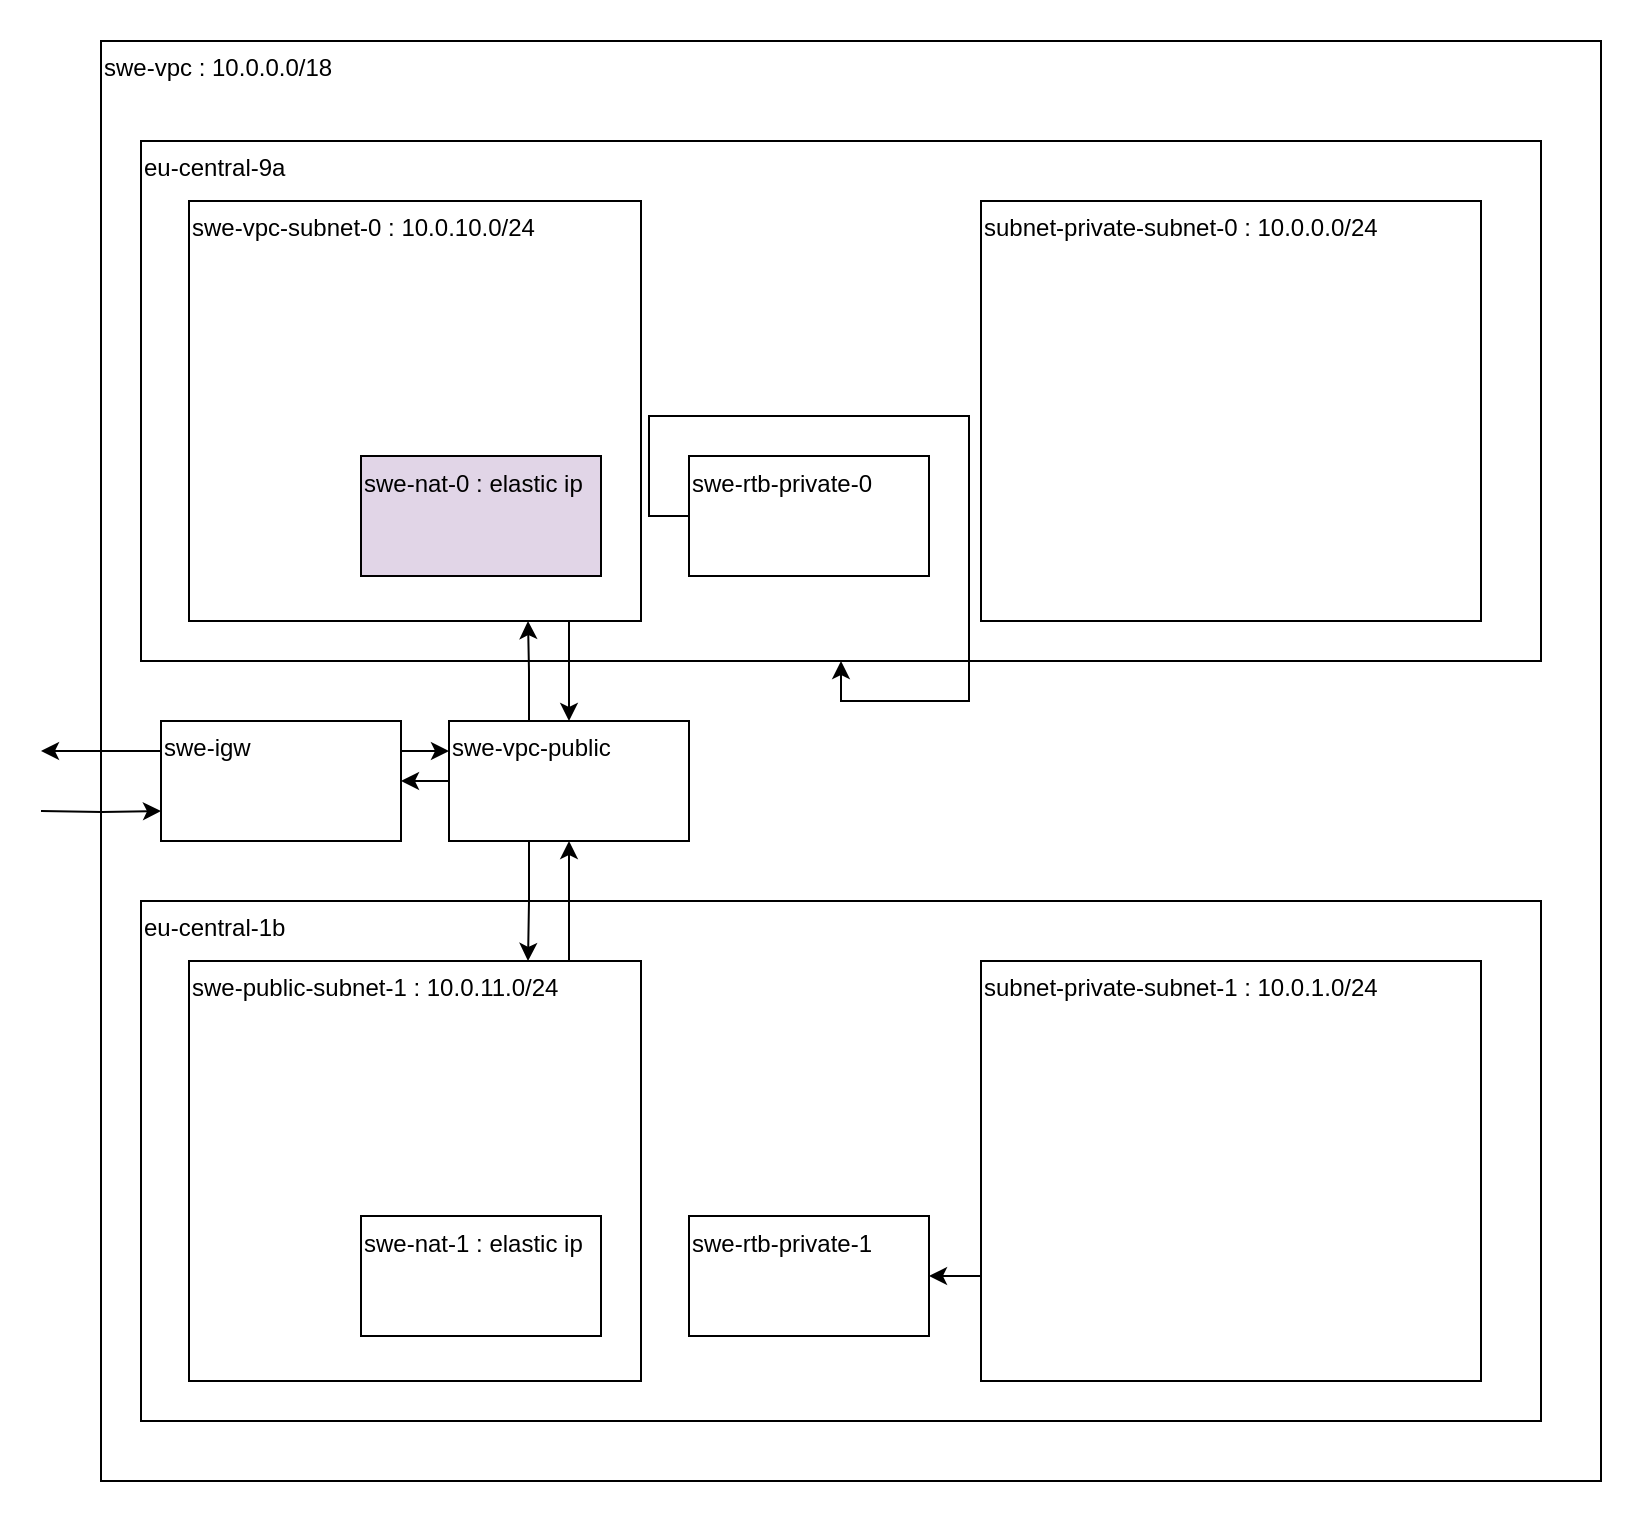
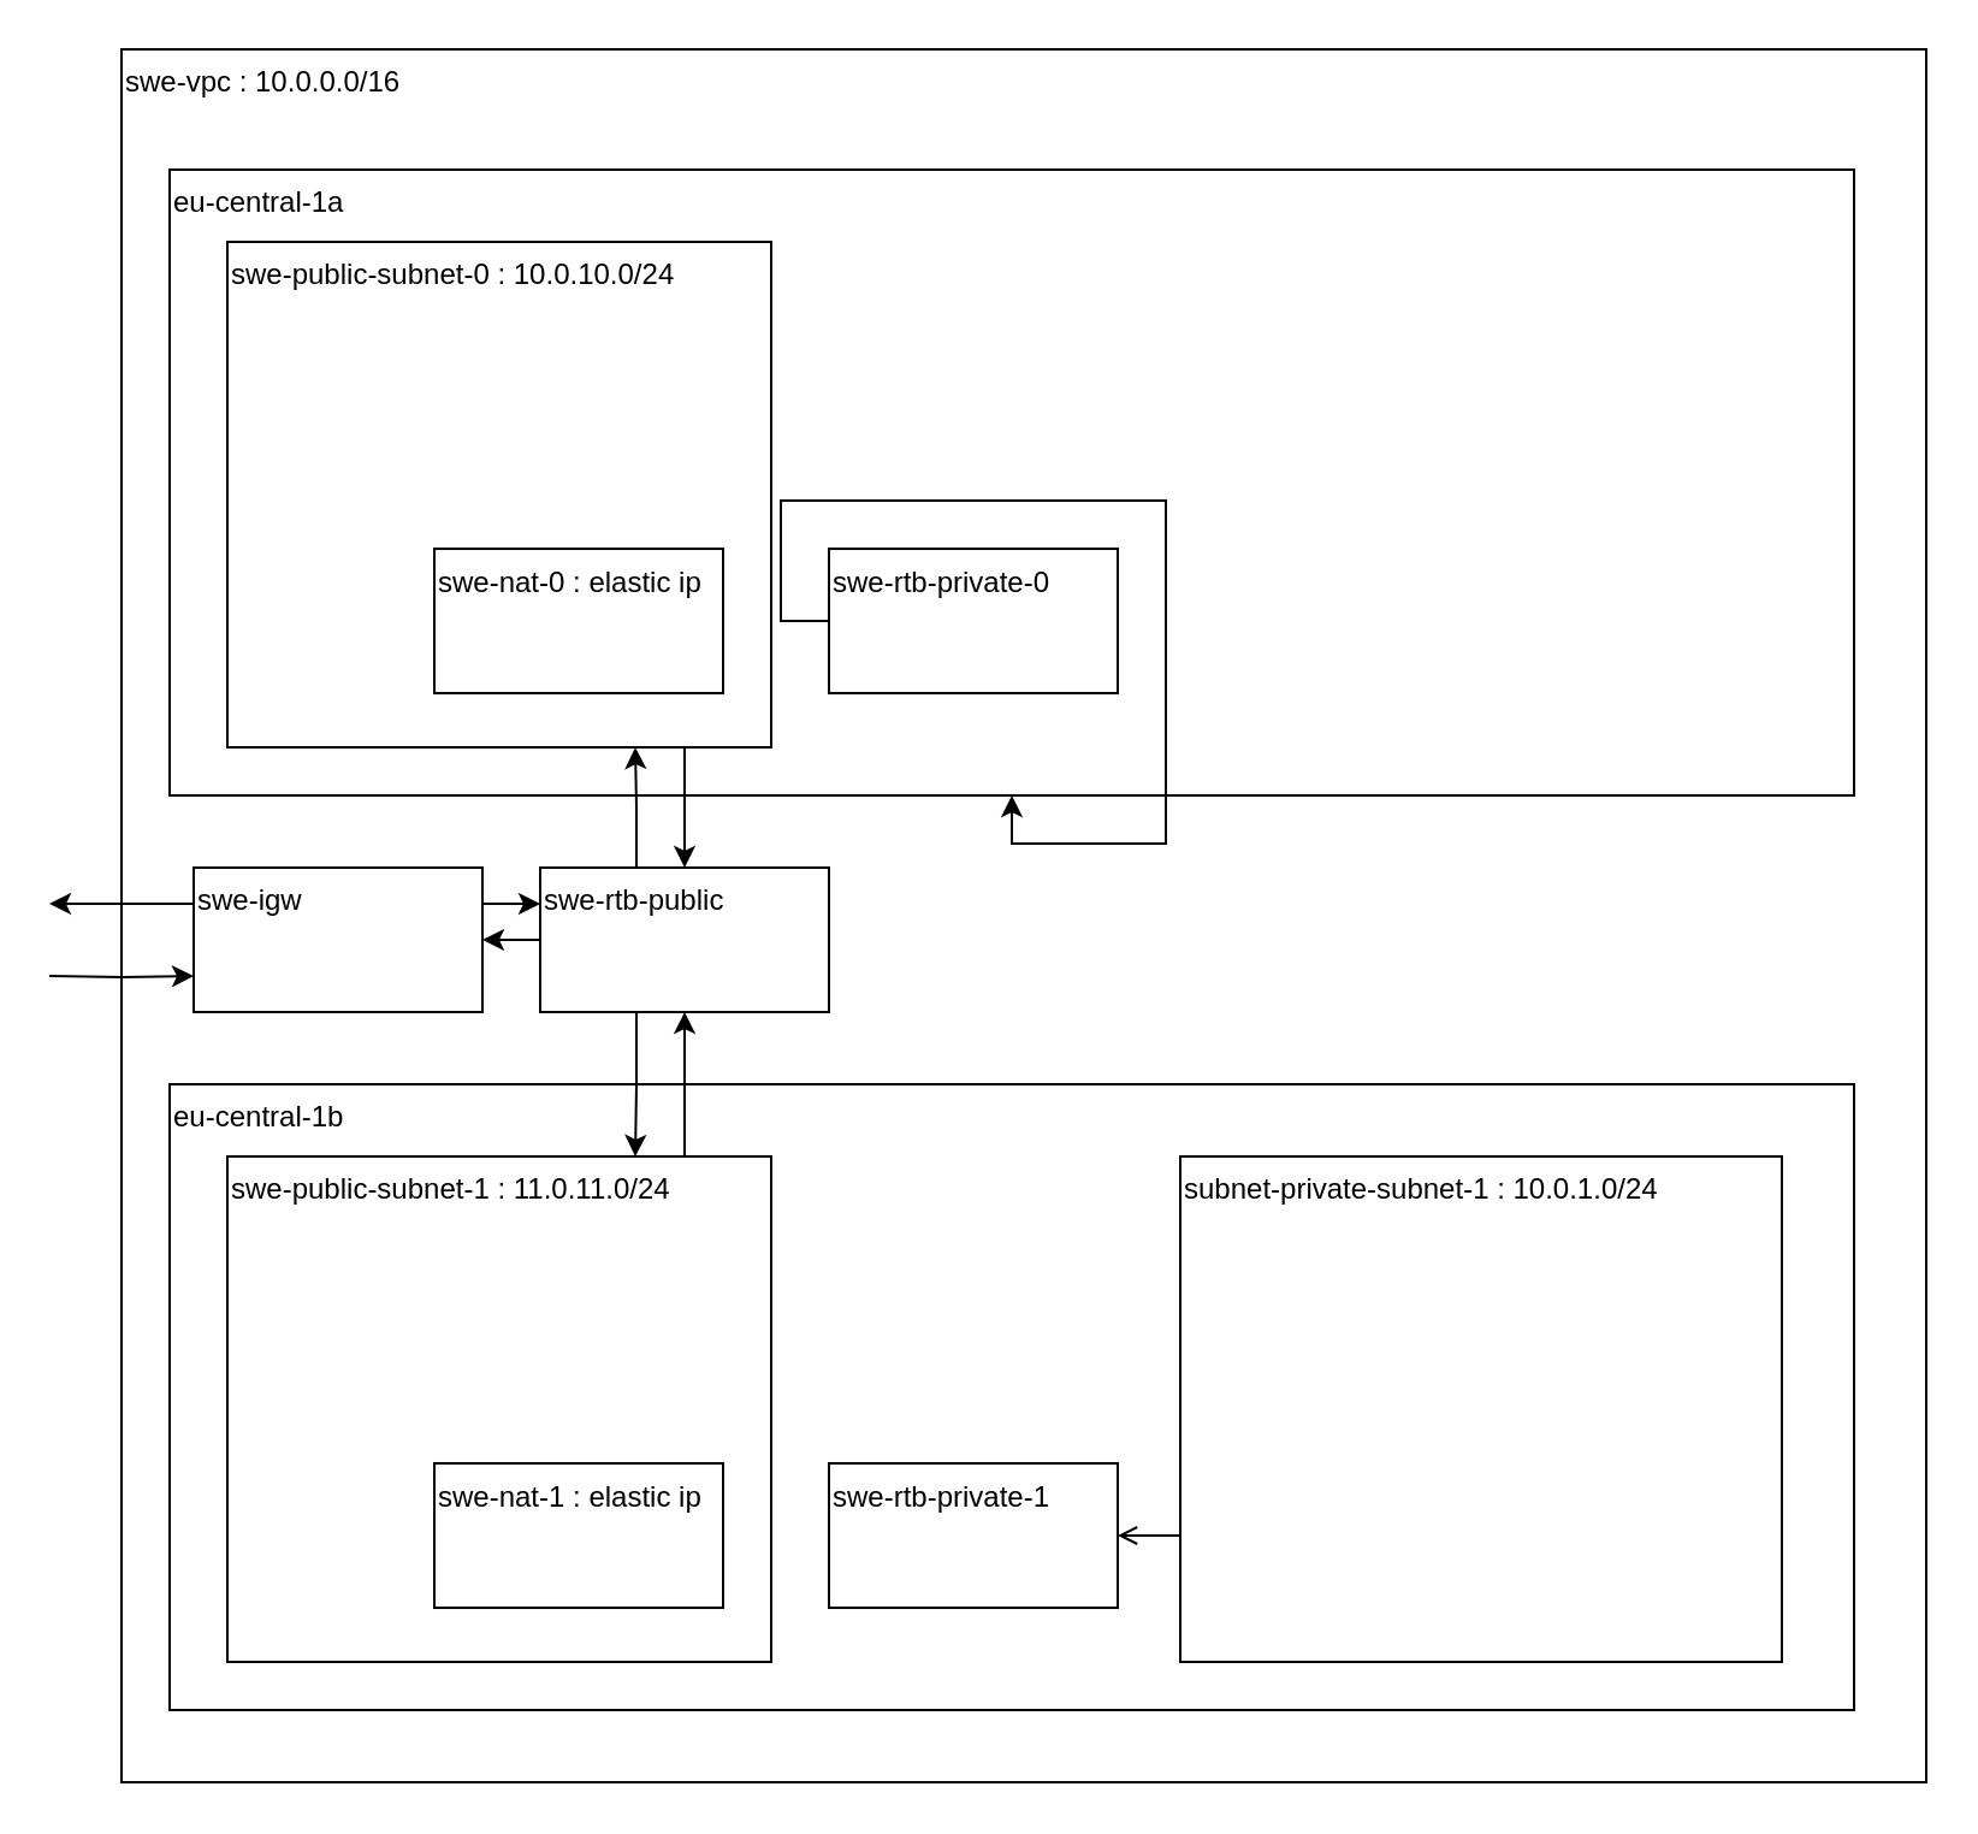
  <mxCell id="0" />
  <mxCell id="1" parent="0" />
- <mxCell id="2" value="swe-vpc : 10.0.0.0/18" style="rounded=0;whiteSpace=wrap;html=1;align=left;verticalAlign=top;" vertex="1" parent="1"><mxGeometry x="50" y="20" width="750" height="720" as="geometry" /></mxCell>
- <mxCell id="3" value="eu-central-9a" style="rounded=0;whiteSpace=wrap;html=1;align=left;verticalAlign=top;" vertex="1" parent="1"><mxGeometry x="70" y="70" width="700" height="260" as="geometry" /></mxCell>
+ <mxCell id="2" value="swe-vpc : 10.0.0.0/16" style="rounded=0;whiteSpace=wrap;html=1;align=left;verticalAlign=top;" vertex="1" parent="1"><mxGeometry x="50" y="20" width="750" height="720" as="geometry" /></mxCell>
+ <mxCell id="3" value="eu-central-1a" style="rounded=0;whiteSpace=wrap;html=1;align=left;verticalAlign=top;" vertex="1" parent="1"><mxGeometry x="70" y="70" width="700" height="260" as="geometry" /></mxCell>
  <mxCell id="4" style="edgeStyle=orthogonalEdgeStyle;rounded=0;orthogonalLoop=1;jettySize=auto;html=1;exitX=0.75;exitY=1;exitDx=0;exitDy=0;entryX=0.5;entryY=0;entryDx=0;entryDy=0;" edge="1" parent="1" source="5" target="23"><mxGeometry relative="1" as="geometry"><Array as="points"><mxPoint x="284" y="310" /></Array></mxGeometry></mxCell>
- <mxCell id="5" value="swe-vpc-subnet-0 : 10.0.10.0/24" style="rounded=0;whiteSpace=wrap;html=1;align=left;verticalAlign=top;" vertex="1" parent="1"><mxGeometry x="94" y="100" width="226" height="210" as="geometry" /></mxCell>
- <mxCell id="6" value="subnet-private-subnet-0 : 10.0.0.0/24" style="rounded=0;whiteSpace=wrap;html=1;align=left;verticalAlign=top;" vertex="1" parent="1"><mxGeometry x="490" y="100" width="250" height="210" as="geometry" /></mxCell>
- <mxCell id="7" value="swe-nat-0 : elastic ip" style="rounded=0;whiteSpace=wrap;html=1;align=left;verticalAlign=top;fillColor=#e1d5e7;" vertex="1" parent="1"><mxGeometry x="180" y="227.5" width="120" height="60" as="geometry" /></mxCell>
+ <mxCell id="5" value="swe-public-subnet-0 : 10.0.10.0/24" style="rounded=0;whiteSpace=wrap;html=1;align=left;verticalAlign=top;" vertex="1" parent="1"><mxGeometry x="94" y="100" width="226" height="210" as="geometry" /></mxCell>
+ <mxCell id="7" value="swe-nat-0 : elastic ip" style="rounded=0;whiteSpace=wrap;html=1;align=left;verticalAlign=top;" vertex="1" parent="1"><mxGeometry x="180" y="227.5" width="120" height="60" as="geometry" /></mxCell>
  <mxCell id="8" style="edgeStyle=orthogonalEdgeStyle;rounded=0;orthogonalLoop=1;jettySize=auto;html=1;exitX=0;exitY=0.5;exitDx=0;exitDy=0;" edge="1" parent="1" source="9" target="3"><mxGeometry relative="1" as="geometry" /></mxCell>
  <mxCell id="9" value="swe-rtb-private-0" style="rounded=0;whiteSpace=wrap;html=1;align=left;verticalAlign=top;" vertex="1" parent="1"><mxGeometry x="344" y="227.5" width="120" height="60" as="geometry" /></mxCell>
  <mxCell id="10" value="eu-central-1b" style="rounded=0;whiteSpace=wrap;html=1;align=left;verticalAlign=top;" vertex="1" parent="1"><mxGeometry x="70" y="450" width="700" height="260" as="geometry" /></mxCell>
  <mxCell id="11" style="edgeStyle=orthogonalEdgeStyle;rounded=0;orthogonalLoop=1;jettySize=auto;html=1;exitX=0.75;exitY=0;exitDx=0;exitDy=0;entryX=0.5;entryY=1;entryDx=0;entryDy=0;" edge="1" parent="1" source="12" target="23"><mxGeometry relative="1" as="geometry"><Array as="points"><mxPoint x="284" y="480" /></Array></mxGeometry></mxCell>
- <mxCell id="12" value="swe-public-subnet-1 : 10.0.11.0/24" style="rounded=0;whiteSpace=wrap;html=1;align=left;verticalAlign=top;" vertex="1" parent="1"><mxGeometry x="94" y="480" width="226" height="210" as="geometry" /></mxCell>
- <mxCell id="13" style="edgeStyle=orthogonalEdgeStyle;rounded=0;orthogonalLoop=1;jettySize=auto;html=1;exitX=0;exitY=0.75;exitDx=0;exitDy=0;entryX=1;entryY=0.5;entryDx=0;entryDy=0;" edge="1" parent="1" source="14" target="16"><mxGeometry relative="1" as="geometry" /></mxCell>
+ <mxCell id="12" value="swe-public-subnet-1 : 11.0.11.0/24" style="rounded=0;whiteSpace=wrap;html=1;align=left;verticalAlign=top;" vertex="1" parent="1"><mxGeometry x="94" y="480" width="226" height="210" as="geometry" /></mxCell>
+ <mxCell id="13" style="edgeStyle=orthogonalEdgeStyle;rounded=0;orthogonalLoop=1;jettySize=auto;html=1;exitX=0;exitY=0.75;exitDx=0;exitDy=0;entryX=1;entryY=0.5;entryDx=0;entryDy=0;endArrow=open;" edge="1" parent="1" source="14" target="16"><mxGeometry relative="1" as="geometry" /></mxCell>
  <mxCell id="14" value="subnet-private-subnet-1 : 10.0.1.0/24" style="rounded=0;whiteSpace=wrap;html=1;align=left;verticalAlign=top;" vertex="1" parent="1"><mxGeometry x="490" y="480" width="250" height="210" as="geometry" /></mxCell>
  <mxCell id="15" value="swe-nat-1 : elastic ip" style="rounded=0;whiteSpace=wrap;html=1;align=left;verticalAlign=top;" vertex="1" parent="1"><mxGeometry x="180" y="607.5" width="120" height="60" as="geometry" /></mxCell>
  <mxCell id="16" value="swe-rtb-private-1" style="rounded=0;whiteSpace=wrap;html=1;align=left;verticalAlign=top;" vertex="1" parent="1"><mxGeometry x="344" y="607.5" width="120" height="60" as="geometry" /></mxCell>
  <mxCell id="17" style="edgeStyle=orthogonalEdgeStyle;rounded=0;orthogonalLoop=1;jettySize=auto;html=1;exitX=1;exitY=0.25;exitDx=0;exitDy=0;entryX=0;entryY=0.25;entryDx=0;entryDy=0;" edge="1" parent="1" source="19" target="23"><mxGeometry relative="1" as="geometry" /></mxCell>
  <mxCell id="18" style="edgeStyle=orthogonalEdgeStyle;rounded=0;orthogonalLoop=1;jettySize=auto;html=1;exitX=0;exitY=0.25;exitDx=0;exitDy=0;" edge="1" parent="1" source="19"><mxGeometry relative="1" as="geometry"><mxPoint x="20" y="375" as="targetPoint" /></mxGeometry></mxCell>
  <mxCell id="19" value="swe-igw" style="rounded=0;whiteSpace=wrap;html=1;align=left;verticalAlign=top;" vertex="1" parent="1"><mxGeometry x="80" y="360" width="120" height="60" as="geometry" /></mxCell>
  <mxCell id="20" style="edgeStyle=orthogonalEdgeStyle;rounded=0;orthogonalLoop=1;jettySize=auto;html=1;exitX=0.25;exitY=1;exitDx=0;exitDy=0;entryX=0.75;entryY=0;entryDx=0;entryDy=0;" edge="1" parent="1" source="23" target="12"><mxGeometry relative="1" as="geometry"><Array as="points"><mxPoint x="264" y="420" /><mxPoint x="264" y="450" /></Array></mxGeometry></mxCell>
  <mxCell id="21" style="edgeStyle=orthogonalEdgeStyle;rounded=0;orthogonalLoop=1;jettySize=auto;html=1;exitX=0.25;exitY=0;exitDx=0;exitDy=0;entryX=0.75;entryY=1;entryDx=0;entryDy=0;" edge="1" parent="1" source="23" target="5"><mxGeometry relative="1" as="geometry"><Array as="points"><mxPoint x="264" y="360" /><mxPoint x="264" y="335" /></Array></mxGeometry></mxCell>
  <mxCell id="22" style="edgeStyle=orthogonalEdgeStyle;rounded=0;orthogonalLoop=1;jettySize=auto;html=1;exitX=0;exitY=0.5;exitDx=0;exitDy=0;entryX=1;entryY=0.5;entryDx=0;entryDy=0;" edge="1" parent="1" source="23" target="19"><mxGeometry relative="1" as="geometry" /></mxCell>
- <mxCell id="23" value="swe-vpc-public" style="rounded=0;whiteSpace=wrap;html=1;align=left;verticalAlign=top;" vertex="1" parent="1"><mxGeometry x="224" y="360" width="120" height="60" as="geometry" /></mxCell>
+ <mxCell id="23" value="swe-rtb-public" style="rounded=0;whiteSpace=wrap;html=1;align=left;verticalAlign=top;" vertex="1" parent="1"><mxGeometry x="224" y="360" width="120" height="60" as="geometry" /></mxCell>
  <mxCell id="24" style="edgeStyle=orthogonalEdgeStyle;rounded=0;orthogonalLoop=1;jettySize=auto;html=1;entryX=0;entryY=0.75;entryDx=0;entryDy=0;" edge="1" parent="1" target="19"><mxGeometry relative="1" as="geometry"><mxPoint x="10" y="430" as="targetPoint" /><mxPoint x="20" y="405" as="sourcePoint" /></mxGeometry></mxCell>
